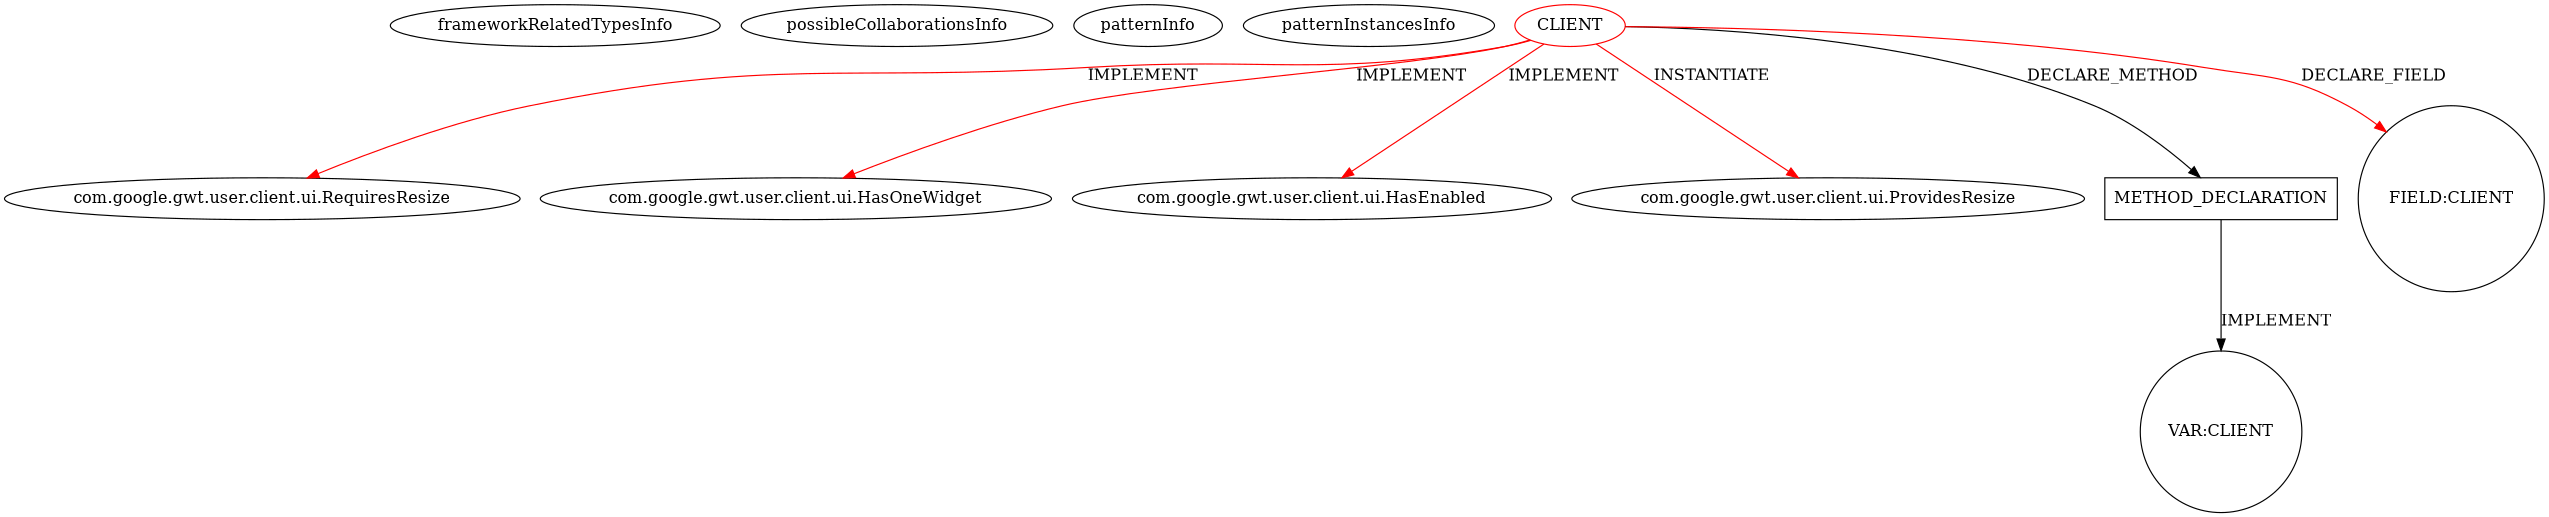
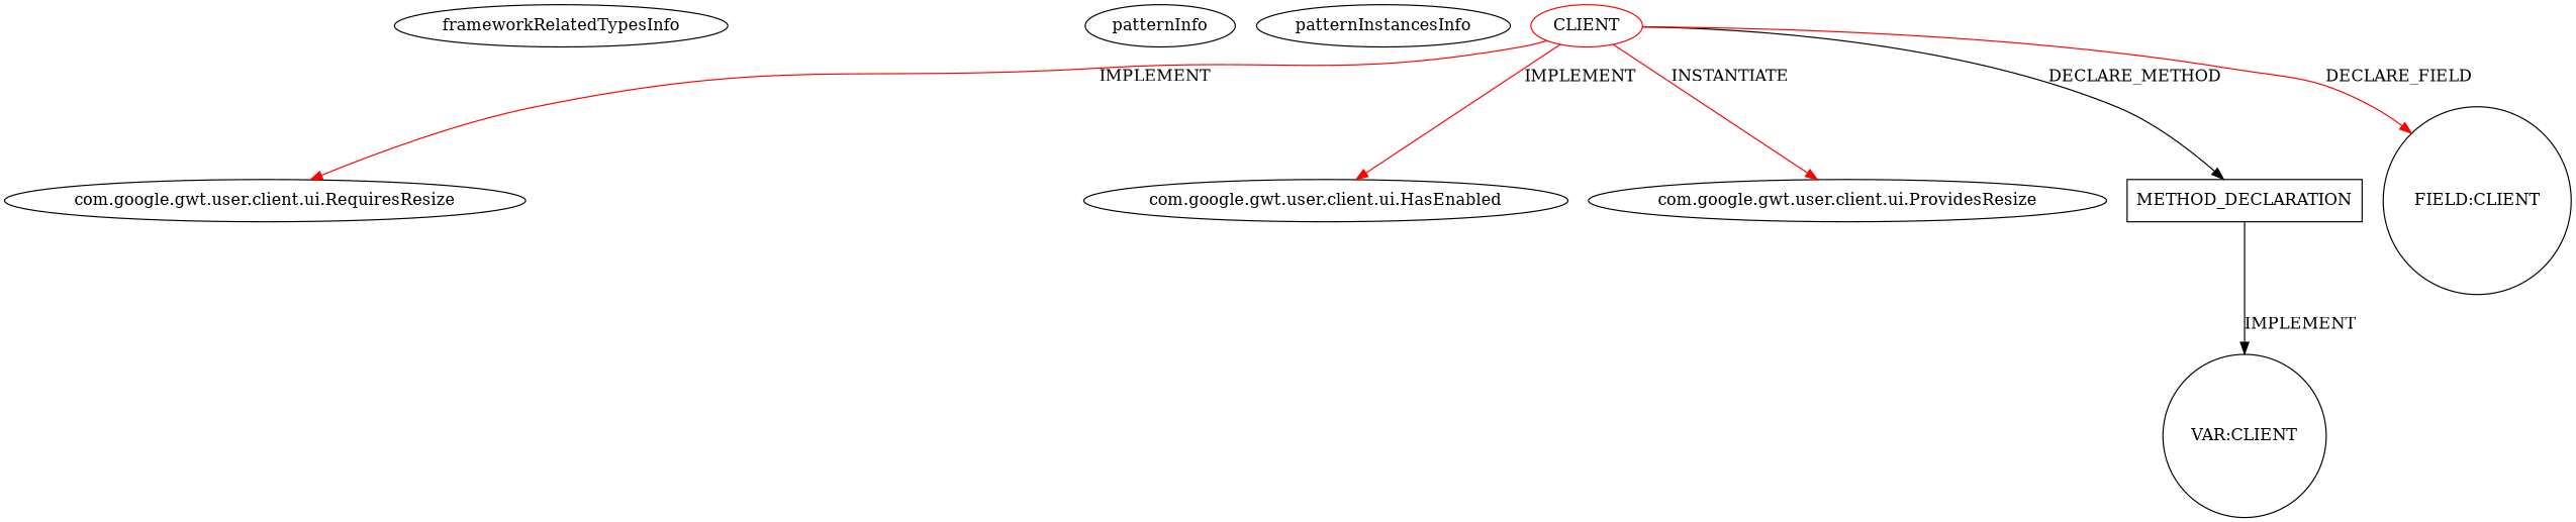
  digraph {
    node [isFrameworkType=false]
    edge [color=red]
    frameworkRelatedTypesInfo [0="com.google.gwt.user.client.ui.ProvidesResize" 1="com.google.gwt.user.client.ui.RequiresResize" 2="com.google.gwt.user.client.ui.HasOneWidget" 3="com.google.gwt.user.client.ui.HasEnabled" isFrameworkType=""]
-   possibleCollaborationsInfo [isFrameworkType=""]
    patternInfo [frequency=2.0 patternRootClient=0 isFrameworkType=""]
    patternInstancesInfo [0="kospiotr-gwt-layout-designer~/kospiotr-gwt-layout-designer/gwt-layout-designer-master/src/main/java/pl/pkosmowski/gxtshowcase/client/MainPanel.java~MainPanel~3417" 1="rdomingonl-layoutTest~/rdomingonl-layoutTest/layoutTest-master/src/main/java/nl/tc/rd/exp/layouttest/client/mvp/view/WidgetDesignerView.java~WidgetDesignerView~4344" isFrameworkType=""]
    n5 [label="com.google.gwt.user.client.ui.RequiresResize" vertexType=FRAMEWORK_INTERFACE_TYPE]
    n6 [color=red label=CLIENT vertexType=ROOT_CLIENT_CLASS_DECLARATION]
-   n7 [label="com.google.gwt.user.client.ui.HasOneWidget" vertexType=FRAMEWORK_INTERFACE_TYPE]
    n8 [label="com.google.gwt.user.client.ui.HasEnabled" vertexType=FRAMEWORK_INTERFACE_TYPE]
    n9 [label="com.google.gwt.user.client.ui.ProvidesResize" vertexType=FRAMEWORK_INTERFACE_TYPE]
    n10 [label=METHOD_DECLARATION shape=box vertexType=CLIENT_METHOD_DECLARATION]
    n11 [label="FIELD:CLIENT" shape=circle vertexType=FIELD_DECLARATION]
    n12 [label="VAR:CLIENT" shape=circle vertexType=VARIABLE_EXPRESION]
    n6 -> n5 [label=IMPLEMENT]
-   n6 -> n7 [label=IMPLEMENT]
    n6 -> n8 [label=IMPLEMENT]
    n6 -> n9 [label=INSTANTIATE]
    n6 -> n10 [label=DECLARE_METHOD color=""]
    n6 -> n11 [label=DECLARE_FIELD]
    n10 -> n12 [label=IMPLEMENT color=""]
  }
